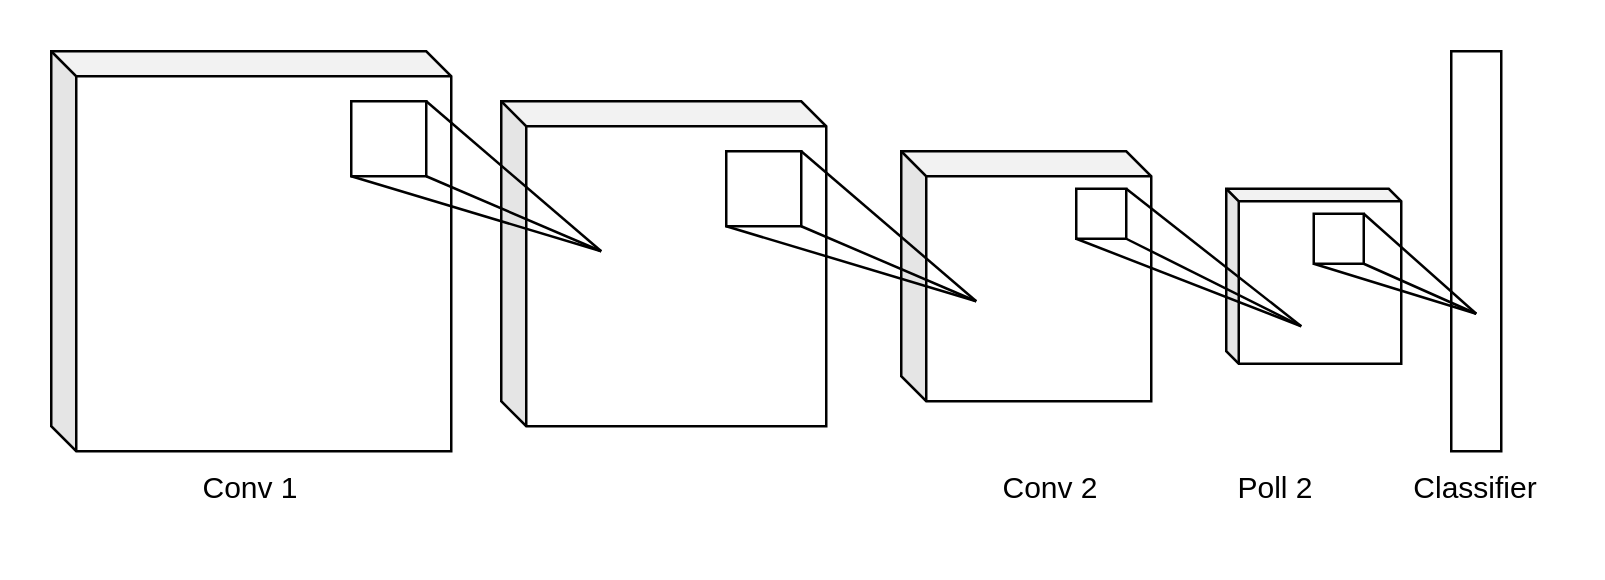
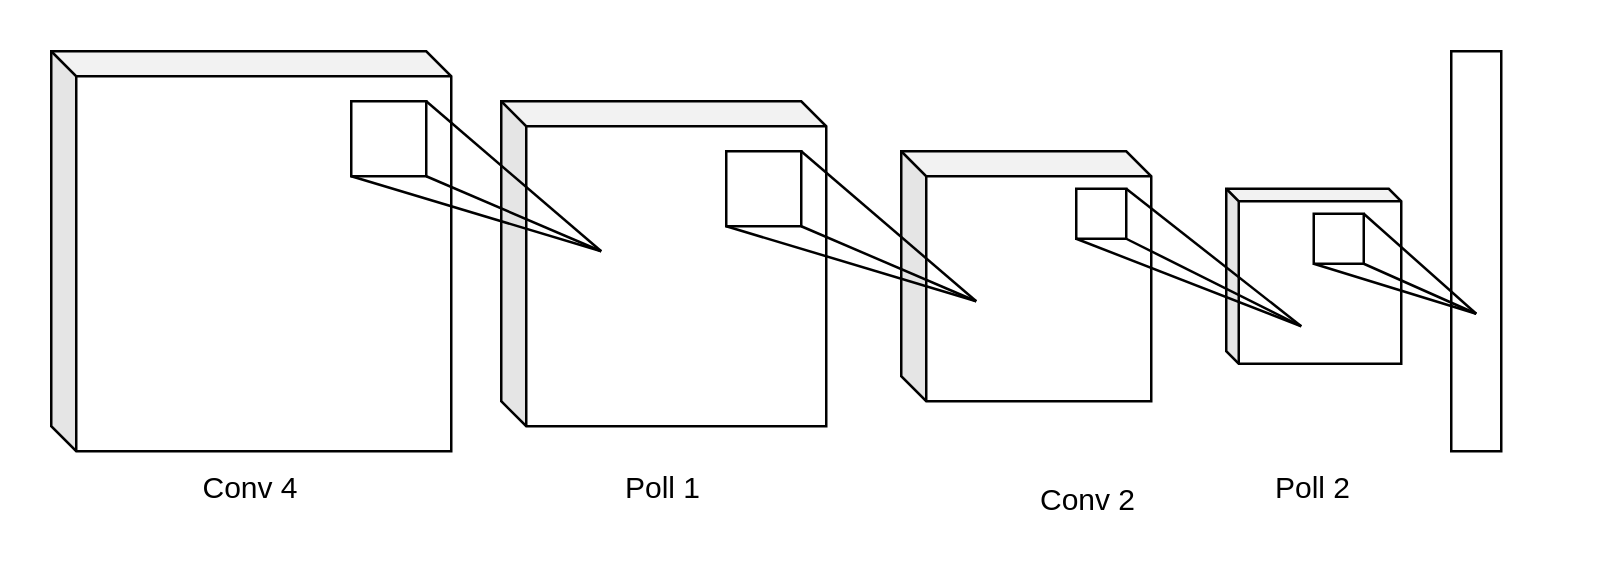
  <mxCell id="0" />
  <mxCell id="1" parent="0" />
  <mxCell id="2" value="" style="shape=cube;whiteSpace=wrap;html=1;boundedLbl=1;backgroundOutline=1;darkOpacity=0.05;darkOpacity2=0.1;size=10;" vertex="1" parent="1"><mxGeometry x="20" y="20" width="160" height="160" as="geometry" /></mxCell>
  <mxCell id="3" value="" style="shape=cube;whiteSpace=wrap;html=1;boundedLbl=1;backgroundOutline=1;darkOpacity=0.05;darkOpacity2=0.1;size=10;" vertex="1" parent="1"><mxGeometry x="200" y="40" width="130" height="130" as="geometry" /></mxCell>
  <mxCell id="4" value="" style="shape=cube;whiteSpace=wrap;html=1;boundedLbl=1;backgroundOutline=1;darkOpacity=0.05;darkOpacity2=0.1;size=10;" vertex="1" parent="1"><mxGeometry x="360" y="60" width="100" height="100" as="geometry" /></mxCell>
  <mxCell id="5" value="" style="shape=cube;whiteSpace=wrap;html=1;boundedLbl=1;backgroundOutline=1;darkOpacity=0.05;darkOpacity2=0.1;size=5;" vertex="1" parent="1"><mxGeometry x="490" y="75" width="70" height="70" as="geometry" /></mxCell>
  <mxCell id="6" value="" style="rounded=0;whiteSpace=wrap;html=1;" vertex="1" parent="1"><mxGeometry x="580" y="20" width="20" height="160" as="geometry" /></mxCell>
  <mxCell id="7" value="" style="whiteSpace=wrap;html=1;aspect=fixed;" vertex="1" parent="1"><mxGeometry x="140" y="40" width="30" height="30" as="geometry" /></mxCell>
  <mxCell id="8" value="" style="endArrow=none;html=1;rounded=0;" edge="1" parent="1"><mxGeometry width="50" height="50" relative="1" as="geometry"><mxPoint x="170" y="70" as="sourcePoint" /><mxPoint x="240" y="100" as="targetPoint" /></mxGeometry></mxCell>
  <mxCell id="9" value="" style="endArrow=none;html=1;rounded=0;" edge="1" parent="1"><mxGeometry width="50" height="50" relative="1" as="geometry"><mxPoint x="170" y="40" as="sourcePoint" /><mxPoint x="240" y="100" as="targetPoint" /></mxGeometry></mxCell>
  <mxCell id="10" value="" style="endArrow=none;html=1;rounded=0;" edge="1" parent="1"><mxGeometry width="50" height="50" relative="1" as="geometry"><mxPoint x="140" y="70" as="sourcePoint" /><mxPoint x="240" y="100" as="targetPoint" /></mxGeometry></mxCell>
  <mxCell id="11" value="" style="whiteSpace=wrap;html=1;aspect=fixed;" vertex="1" parent="1"><mxGeometry x="290" y="60" width="30" height="30" as="geometry" /></mxCell>
  <mxCell id="12" value="" style="endArrow=none;html=1;rounded=0;" edge="1" parent="1"><mxGeometry width="50" height="50" relative="1" as="geometry"><mxPoint x="320" y="90" as="sourcePoint" /><mxPoint x="390" y="120" as="targetPoint" /></mxGeometry></mxCell>
  <mxCell id="13" value="" style="endArrow=none;html=1;rounded=0;" edge="1" parent="1"><mxGeometry width="50" height="50" relative="1" as="geometry"><mxPoint x="320" y="60" as="sourcePoint" /><mxPoint x="390" y="120" as="targetPoint" /></mxGeometry></mxCell>
  <mxCell id="14" value="" style="endArrow=none;html=1;rounded=0;" edge="1" parent="1"><mxGeometry width="50" height="50" relative="1" as="geometry"><mxPoint x="290" y="90" as="sourcePoint" /><mxPoint x="390" y="120" as="targetPoint" /></mxGeometry></mxCell>
  <mxCell id="15" value="" style="whiteSpace=wrap;html=1;aspect=fixed;" vertex="1" parent="1"><mxGeometry x="430" y="75" width="20" height="20" as="geometry" /></mxCell>
  <mxCell id="16" value="" style="endArrow=none;html=1;rounded=0;exitX=1;exitY=1;exitDx=0;exitDy=0;" edge="1" parent="1" source="15"><mxGeometry width="50" height="50" relative="1" as="geometry"><mxPoint x="450" y="110" as="sourcePoint" /><mxPoint x="520" y="130" as="targetPoint" /></mxGeometry></mxCell>
  <mxCell id="17" value="" style="endArrow=none;html=1;rounded=0;exitX=1;exitY=0;exitDx=0;exitDy=0;" edge="1" parent="1" source="15"><mxGeometry width="50" height="50" relative="1" as="geometry"><mxPoint x="450" y="80" as="sourcePoint" /><mxPoint x="520" y="130" as="targetPoint" /></mxGeometry></mxCell>
  <mxCell id="18" value="" style="endArrow=none;html=1;rounded=0;exitX=0;exitY=1;exitDx=0;exitDy=0;" edge="1" parent="1" source="15"><mxGeometry width="50" height="50" relative="1" as="geometry"><mxPoint x="420" y="110" as="sourcePoint" /><mxPoint x="520" y="130" as="targetPoint" /></mxGeometry></mxCell>
  <mxCell id="19" value="" style="whiteSpace=wrap;html=1;aspect=fixed;" vertex="1" parent="1"><mxGeometry x="525" y="85" width="20" height="20" as="geometry" /></mxCell>
  <mxCell id="20" value="" style="endArrow=none;html=1;rounded=0;" edge="1" parent="1"><mxGeometry width="50" height="50" relative="1" as="geometry"><mxPoint x="545" y="105" as="sourcePoint" /><mxPoint x="590" y="125" as="targetPoint" /></mxGeometry></mxCell>
  <mxCell id="21" value="" style="endArrow=none;html=1;rounded=0;" edge="1" parent="1"><mxGeometry width="50" height="50" relative="1" as="geometry"><mxPoint x="545" y="85" as="sourcePoint" /><mxPoint x="590" y="125" as="targetPoint" /></mxGeometry></mxCell>
  <mxCell id="22" value="" style="endArrow=none;html=1;rounded=0;" edge="1" parent="1"><mxGeometry width="50" height="50" relative="1" as="geometry"><mxPoint x="525" y="105" as="sourcePoint" /><mxPoint x="590" y="125" as="targetPoint" /></mxGeometry></mxCell>
- <mxCell id="23" value="Conv 1" style="text;html=1;align=center;verticalAlign=middle;whiteSpace=wrap;rounded=0;" vertex="1" parent="1"><mxGeometry x="70" y="180" width="60" height="30" as="geometry" /></mxCell>
- <mxCell id="25" value="Conv 2" style="text;html=1;align=center;verticalAlign=middle;whiteSpace=wrap;rounded=0;" vertex="1" parent="1"><mxGeometry x="390" y="180" width="60" height="30" as="geometry" /></mxCell>
- <mxCell id="26" value="Poll 2" style="text;html=1;align=center;verticalAlign=middle;whiteSpace=wrap;rounded=0;" vertex="1" parent="1"><mxGeometry x="480" y="180" width="60" height="30" as="geometry" /></mxCell>
- <mxCell id="27" value="Classifier" style="text;html=1;align=center;verticalAlign=middle;whiteSpace=wrap;rounded=0;" vertex="1" parent="1"><mxGeometry x="560" y="180" width="60" height="30" as="geometry" /></mxCell>
+ <mxCell id="23" value="Conv 4" style="text;html=1;align=center;verticalAlign=middle;whiteSpace=wrap;rounded=0;" vertex="1" parent="1"><mxGeometry x="70" y="180" width="60" height="30" as="geometry" /></mxCell>
+ <mxCell id="24" value="Poll 1" style="text;html=1;align=center;verticalAlign=middle;whiteSpace=wrap;rounded=0;" vertex="1" parent="1"><mxGeometry x="235" y="180" width="60" height="30" as="geometry" /></mxCell>
+ <mxCell id="25" value="Conv 2" style="text;html=1;align=center;verticalAlign=middle;whiteSpace=wrap;rounded=0;" vertex="1" parent="1"><mxGeometry x="405" y="185" width="60" height="30" as="geometry" /></mxCell>
+ <mxCell id="26" value="Poll 2" style="text;html=1;align=center;verticalAlign=middle;whiteSpace=wrap;rounded=0;" vertex="1" parent="1"><mxGeometry x="495" y="180" width="60" height="30" as="geometry" /></mxCell>
